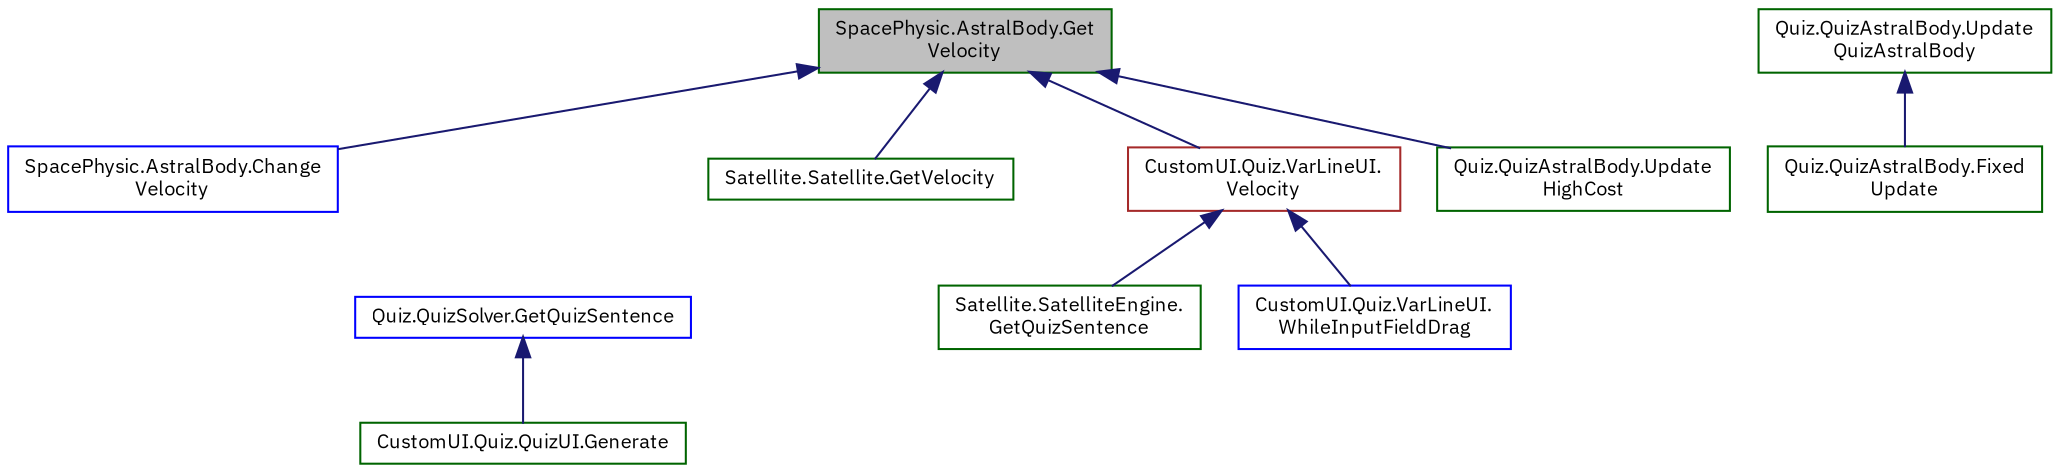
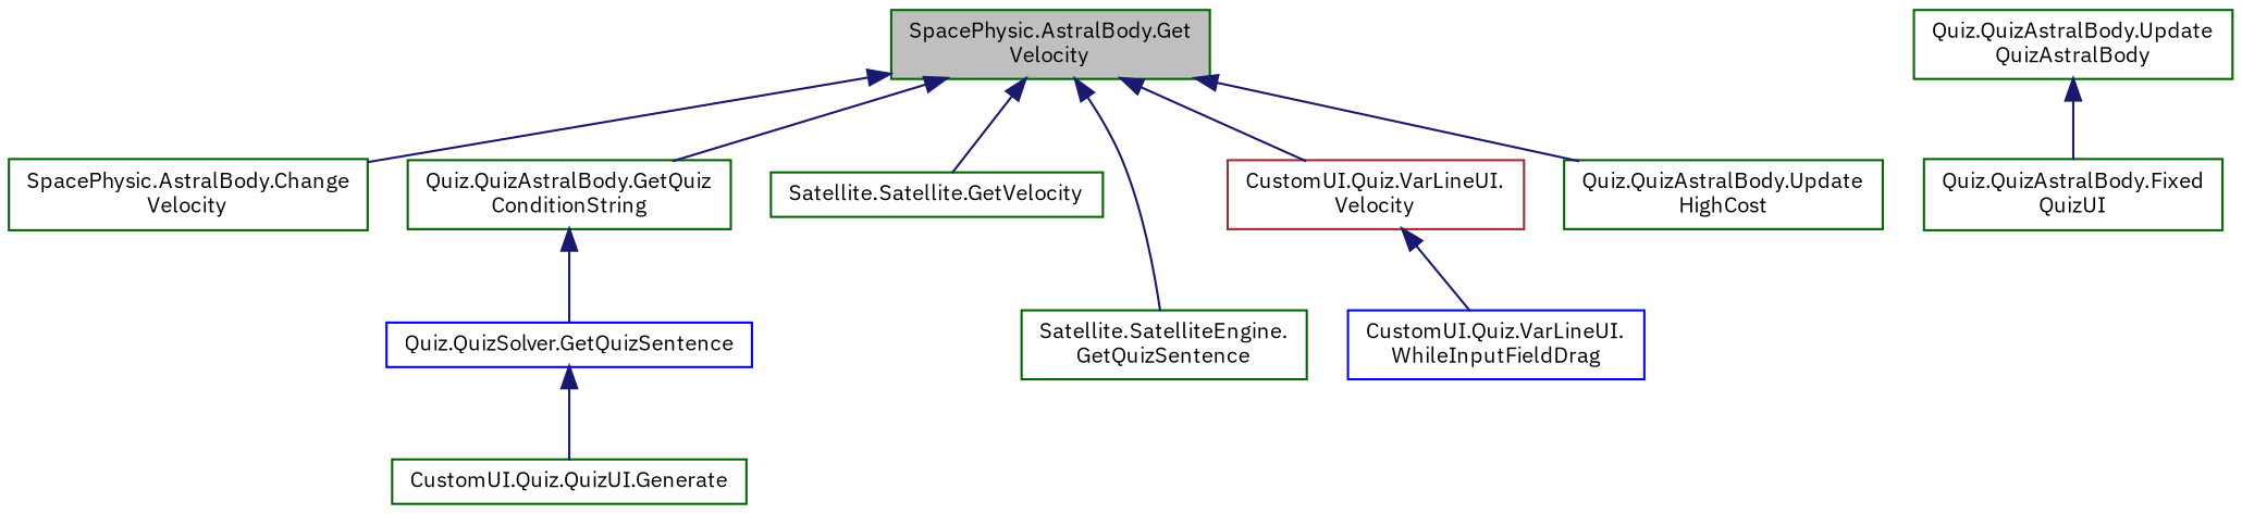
  digraph {
    fontname="IBM Plex Sans"
    rankdir=TB
    node [color=darkgreen fillcolor=white fontname="IBM Plex Sans" fontsize=10 shape=record style=filled]
    edge [color=midnightblue dir=back fontname="IBM Plex Sans" fontsize=10 labelfontname=Helvetica labelfontsize=10 style=solid]
    n1 [fillcolor=grey75 fontcolor=black height=0.2 label="SpacePhysic.AstralBody.Get\lVelocity" width=0.4]
-   n2 [color=blue height=0.2 label="SpacePhysic.AstralBody.Change\lVelocity" width=0.4]
+   n2 [height=0.2 label="SpacePhysic.AstralBody.Change\lVelocity" width=0.4]
+   n3 [height=0.2 label="Quiz.QuizAstralBody.GetQuiz\lConditionString" width=0.4]
    n4 [height=0.2 label="Satellite.Satellite.GetVelocity" width=0.4]
    n5 [color=brown height=0.2 label="CustomUI.Quiz.VarLineUI.\lVelocity" width=0.4]
    n6 [height=0.2 label="Satellite.SatelliteEngine.\lGetQuizSentence" width=0.4]
    n7 [height=0.2 label="Quiz.QuizAstralBody.Update\lHighCost" width=0.4]
    n8 [color=blue height=0.2 label="Quiz.QuizSolver.GetQuizSentence" width=0.4]
    n9 [color=blue height=0.2 label="CustomUI.Quiz.VarLineUI.\lWhileInputFieldDrag" width=0.4]
    n10 [height=0.2 label="Quiz.QuizAstralBody.Update\lQuizAstralBody" width=0.4]
-   n11 [height=0.2 label="Quiz.QuizAstralBody.Fixed\lUpdate" width=0.4]
+   n11 [height=0.2 label="Quiz.QuizAstralBody.Fixed\lQuizUI" width=0.4]
    n12 [height=0.2 label="CustomUI.Quiz.QuizUI.Generate" width=0.4]
    n1 -> n2
+   n1 -> n3
    n1 -> n4
    n1 -> n5
-   n5 -> n6
+   n1 -> n6
    n1 -> n7
+   n3 -> n8
    n5 -> n9
    n8 -> n12
    n10 -> n11
  }
